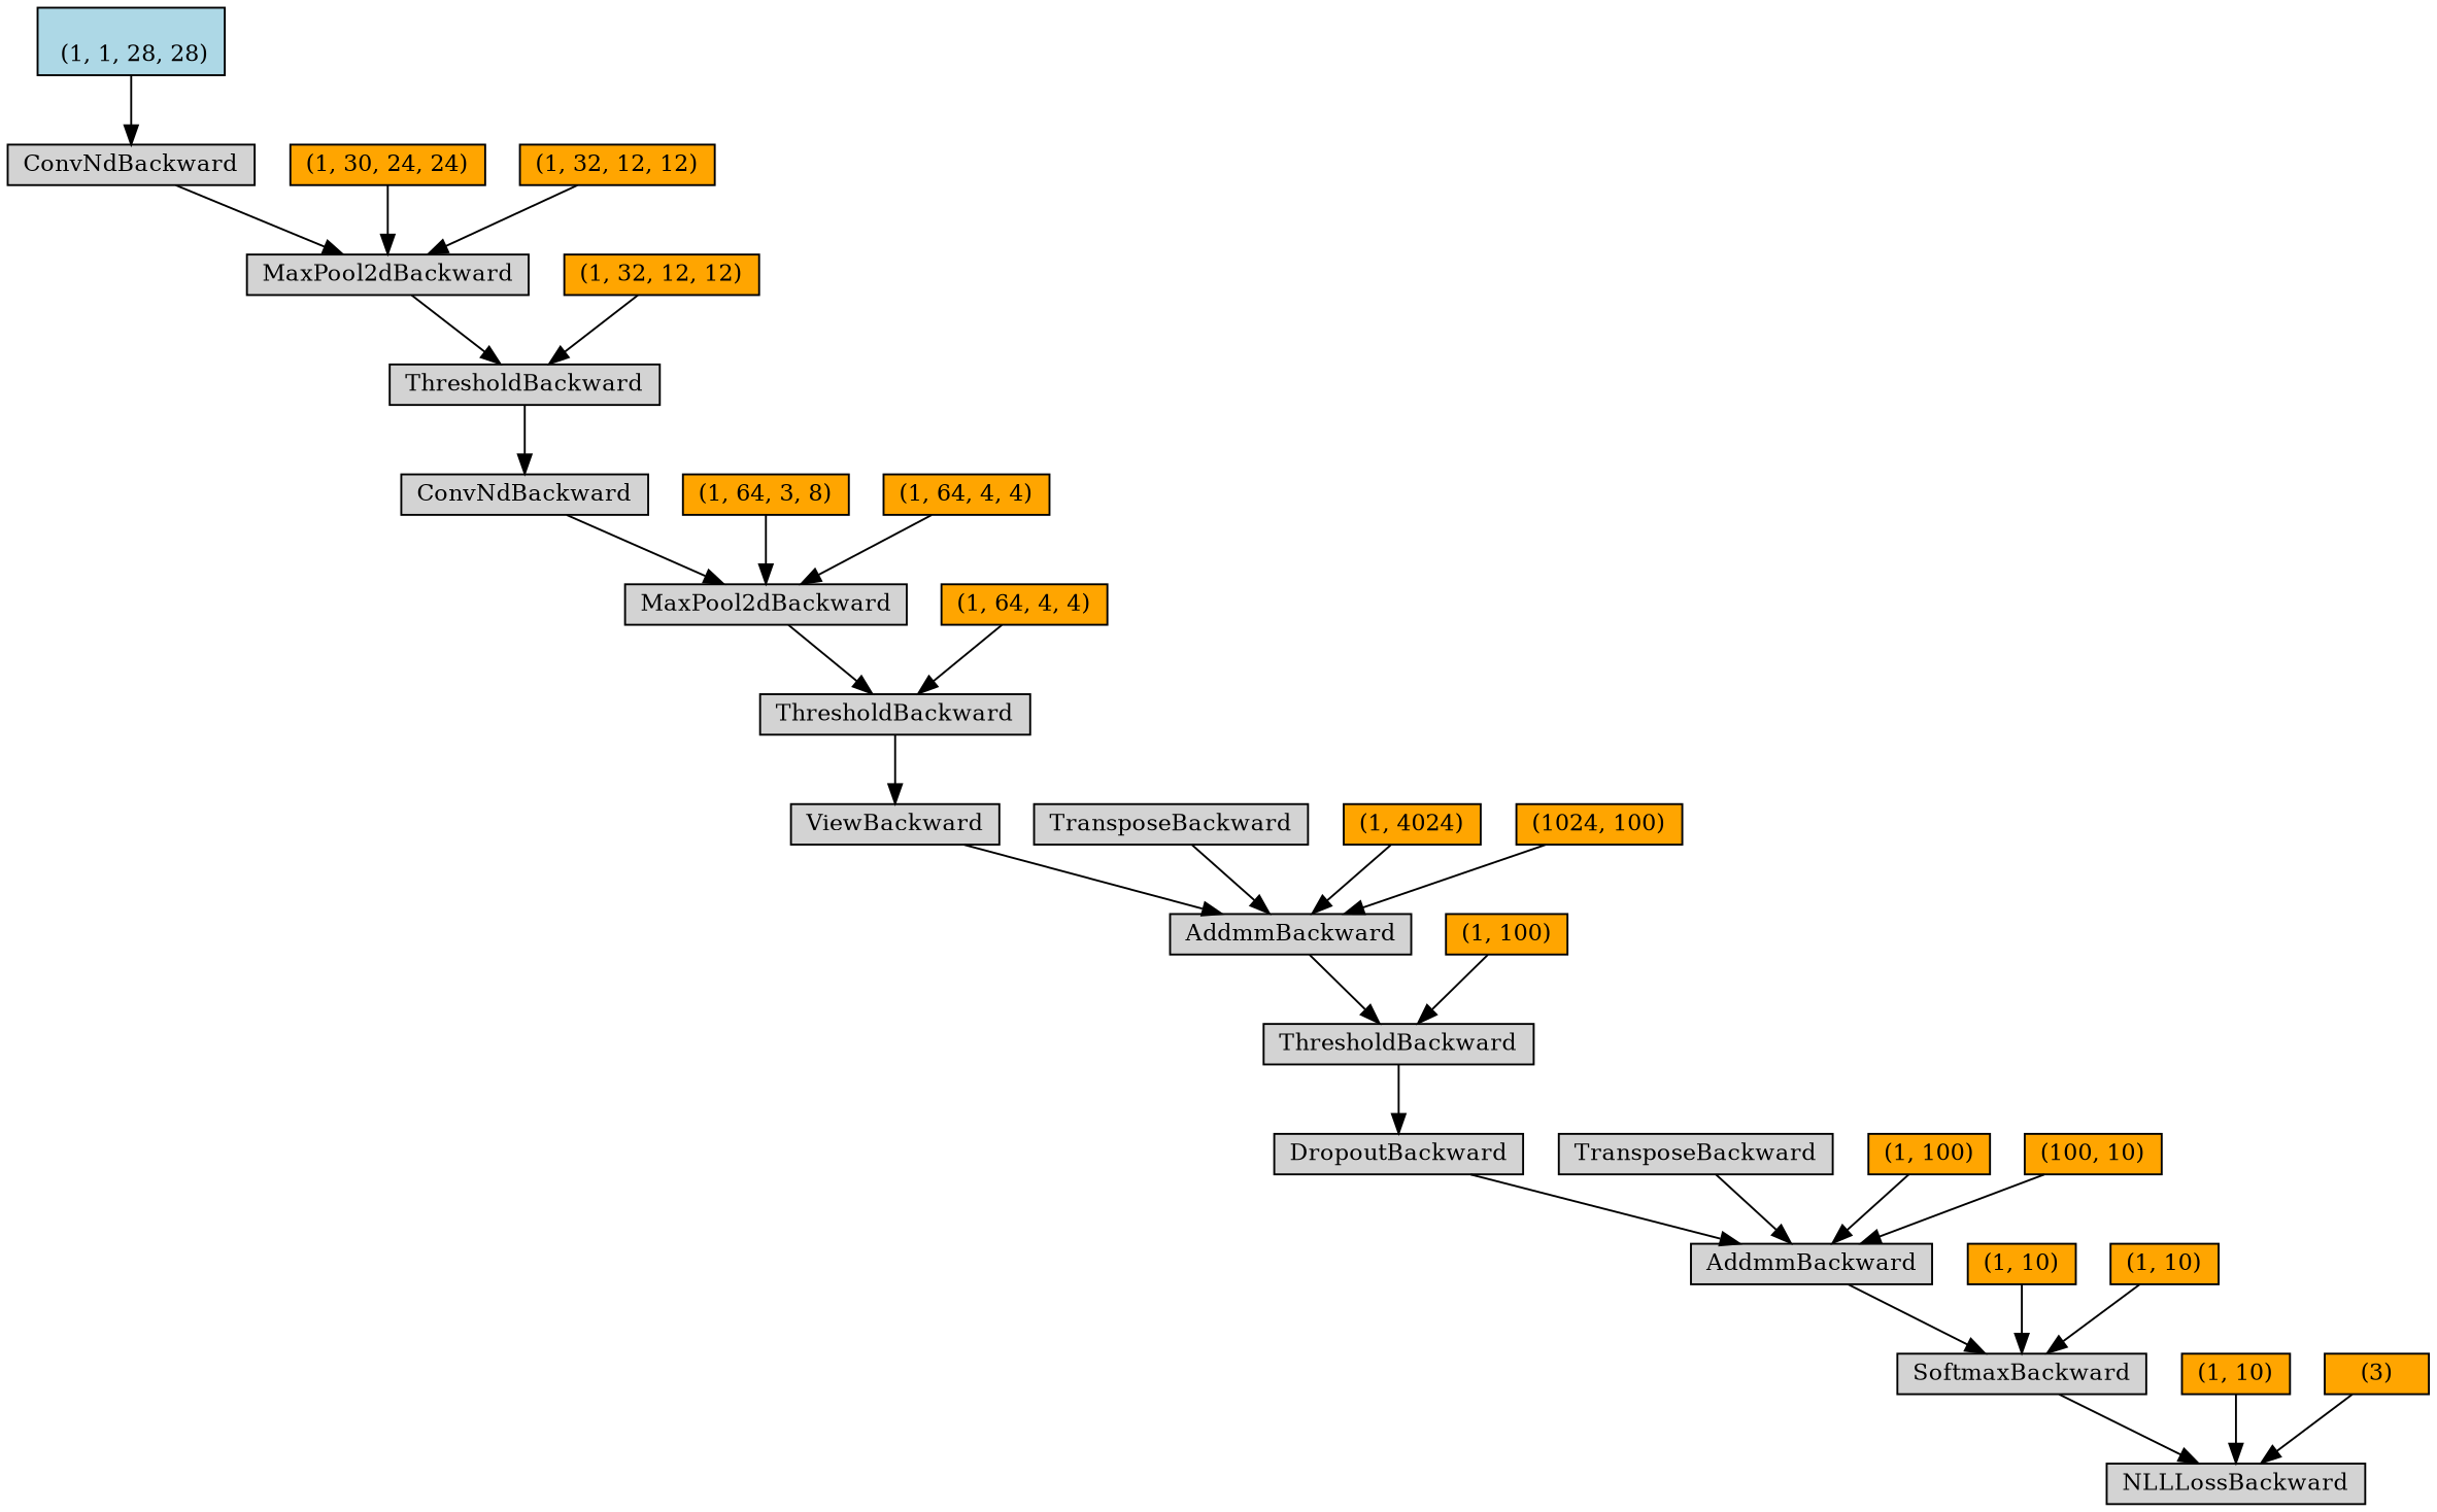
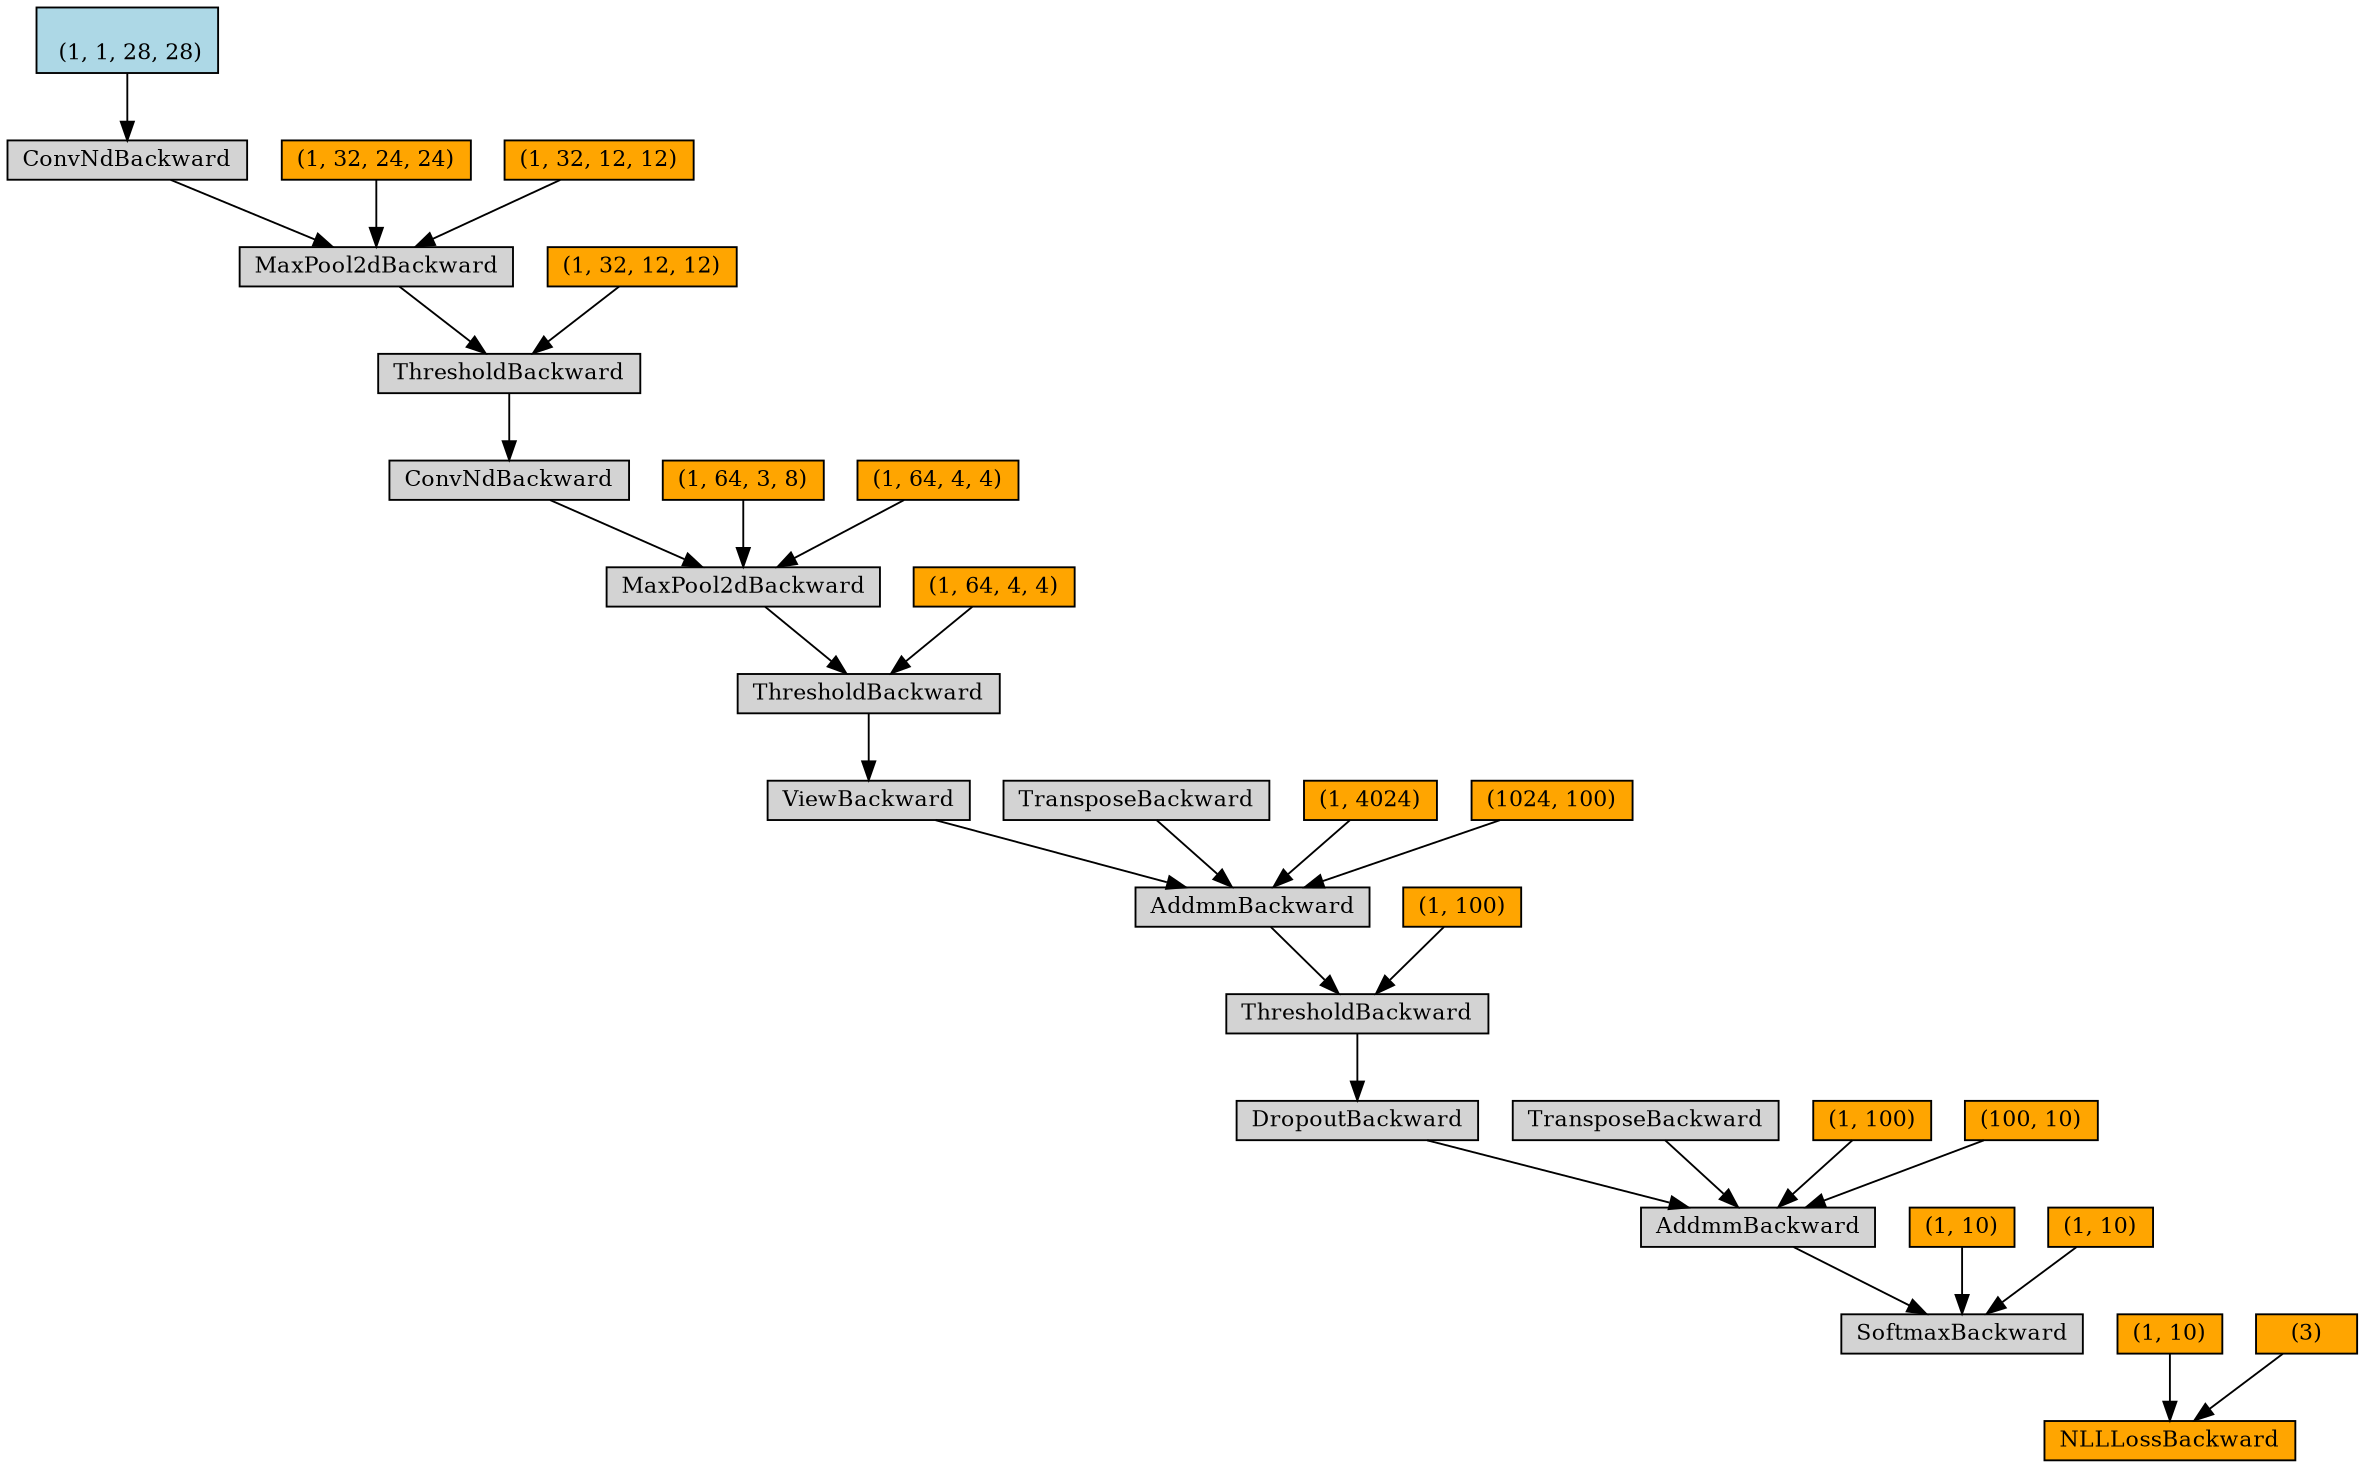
  digraph {
    node [align=left fontsize=12 ranksep=0.1 shape=box style=filled]
-   n1 [height=0.2 label=NLLLossBackward]
+   n1 [height=0.2 label=NLLLossBackward fillcolor=orange]
    n2 [height=0.2 label=SoftmaxBackward]
    n3 [height=0.2 label=AddmmBackward]
    n4 [height=0.2 label=DropoutBackward]
    n5 [height=0.2 label=ThresholdBackward]
    n6 [height=0.2 label=AddmmBackward]
    n7 [height=0.2 label=ViewBackward]
    n8 [height=0.2 label=ThresholdBackward]
    n9 [height=0.2 label=MaxPool2dBackward]
    n10 [height=0.2 label=ConvNdBackward]
    n11 [height=0.2 label=ThresholdBackward]
    n12 [height=0.2 label=MaxPool2dBackward]
    n13 [height=0.2 label=ConvNdBackward]
    n14 [fillcolor=lightblue height=0.2 label="\n (1, 1, 28, 28)"]
-   n15 [fillcolor=orange height=0.2 label="(1, 30, 24, 24)"]
+   n15 [fillcolor=orange height=0.2 label="(1, 32, 24, 24)"]
    n16 [fillcolor=orange height=0.2 label="(1, 32, 12, 12)"]
    n17 [fillcolor=orange height=0.2 label="(1, 32, 12, 12)"]
    n18 [fillcolor=orange height=0.2 label="(1, 64, 3, 8)"]
    n19 [fillcolor=orange height=0.2 label="(1, 64, 4, 4)"]
    n20 [fillcolor=orange height=0.2 label="(1, 64, 4, 4)"]
    n21 [height=0.2 label=TransposeBackward]
    n22 [fillcolor=orange height=0.2 label="(1, 4024)"]
    n23 [fillcolor=orange height=0.2 label="(1024, 100)"]
    n24 [fillcolor=orange height=0.2 label="(1, 100)"]
    n25 [height=0.2 label=TransposeBackward]
    n26 [fillcolor=orange height=0.2 label="(1, 100)"]
    n27 [fillcolor=orange height=0.2 label="(100, 10)"]
    n28 [fillcolor=orange height=0.2 label="(1, 10)"]
    n29 [fillcolor=orange height=0.2 label="(1, 10)"]
    n30 [fillcolor=orange height=0.2 label="(1, 10)"]
    n31 [fillcolor=orange height=0.2 label="(3)"]
-   n2 -> n1
    n3 -> n2
    n4 -> n3
    n5 -> n4
    n6 -> n5
    n7 -> n6
    n8 -> n7
    n9 -> n8
    n10 -> n9
    n11 -> n10
    n12 -> n11
    n13 -> n12
    n14 -> n13
    n15 -> n12
    n16 -> n12
    n17 -> n11
    n18 -> n9
    n19 -> n9
    n20 -> n8
    n21 -> n6
    n22 -> n6
    n23 -> n6
    n24 -> n5
    n25 -> n3
    n26 -> n3
    n27 -> n3
    n28 -> n2
    n29 -> n2
    n30 -> n1
    n31 -> n1
  }
